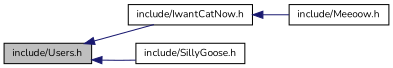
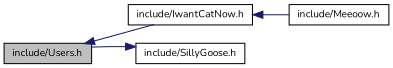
  digraph {
    fontname=Nunito
    rankdir=LR
    node [color=black fillcolor=white fontname=Nunito fontsize=10 shape=record style=filled]
    edge [color=midnightblue dir=back fontname=Nunito fontsize=10 labelfontname=Helvetica labelfontsize=10 style=solid]
    n1 [fillcolor=grey75 fontcolor=black height=0.2 label="include/Users.h" width=0.4]
    n2 [height=0.2 label="include/IwantCatNow.h" width=0.4]
    n3 [height=0.2 label="include/SillyGoose.h" width=0.4]
    n4 [height=0.2 label="include/Meeoow.h" width=0.4]
    n1 -> n2
-   n1 -> n3
+   n3 -> n1
    n2 -> n4
  }
